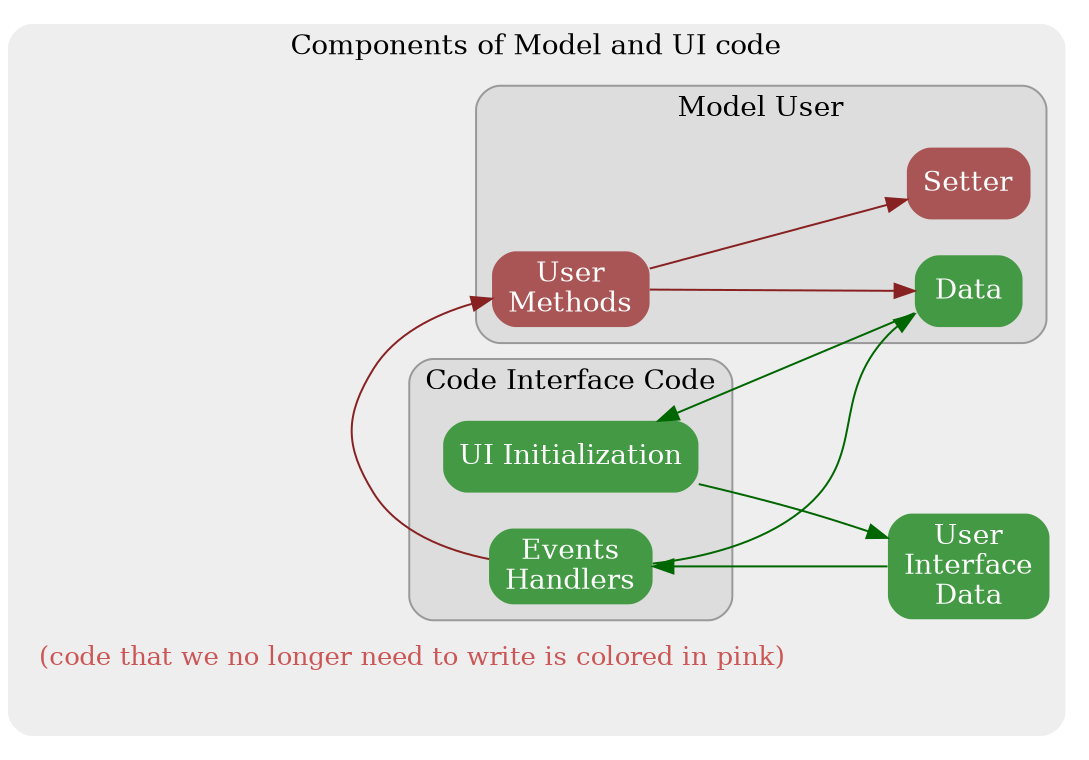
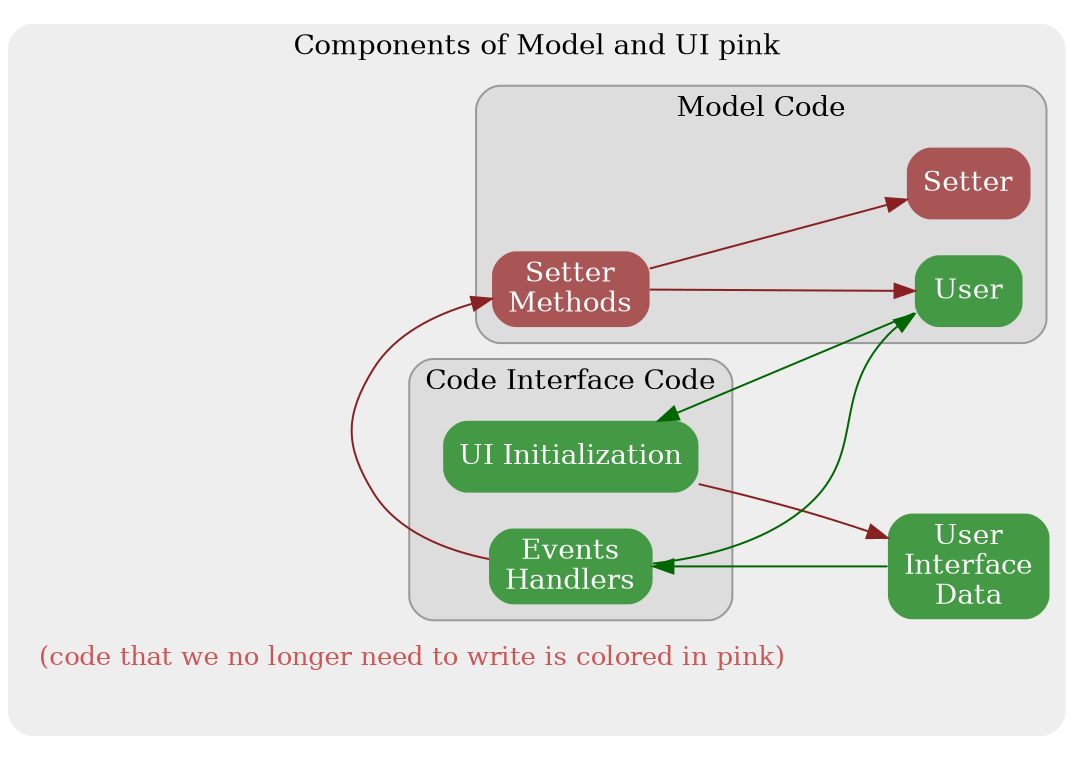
  digraph {
    color=invis
    rankdir=LR
    style=rounded
    node [color=invis fillcolor="#449944" fontcolor=white shape=rect style="rounded,filled"]
    edge [color="#882222"]
-   Data
+   Data [label=User]
    n2 [fillcolor="#aa5555" label=Setter]
-   n3 [fillcolor="#aa5555" label="User\nMethods"]
+   n3 [fillcolor="#aa5555" label="Setter\nMethods"]
    n4 [label="UI Initialization"]
    n5 [label="Events\nHandlers"]
    cap0 [shape=point fillcolor=""]
    cap1 [shape=point fillcolor=""]
    cap2 [shape=point fillcolor=""]
    n9 [label="User\nInterface\nData"]
    subgraph cluster_1 {
      bgcolor="#eeeeee"
-     label="Components of Model and UI code"
+     label="Components of Model and UI pink"
      n9
      subgraph cluster_2 {
        bgcolor="#dddddd"
        color="#999999"
-       label="Model User"
+       label="Model Code"
        Data
        n2
        n3
      }
      subgraph cluster_3 {
        bgcolor="#dddddd"
        color="#999999"
        label="Code Interface Code"
        n4
        n5
      }
      subgraph cluster_4 {
        bgcolor="#eeeeee"
        fontcolor="#cc5555"
        fontsize=13
        label="(code that we no longer need to write is colored in pink)"
        cap0
        cap1
        cap2
      }
    }
    Data -> n4 [color="#006600"]
    n3 -> Data
    n3 -> n2
-   n4 -> n9 [color="#006600"]
+   n4 -> n9
    n5 -> Data [color="#006600"]
    n5 -> n3
    cap0 -> cap1 [style=invis]
    cap1 -> cap2 [style=invis]
    cap2 -> n9 [style=invis]
    n9 -> n5 [color="#006600"]
  }
